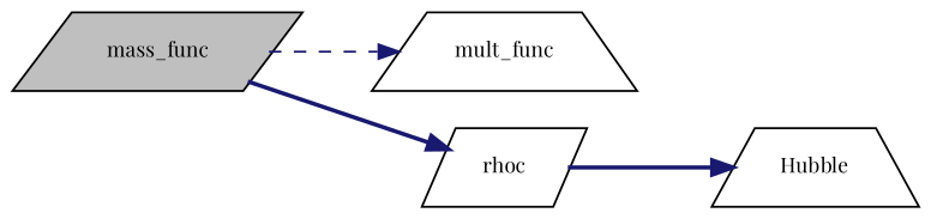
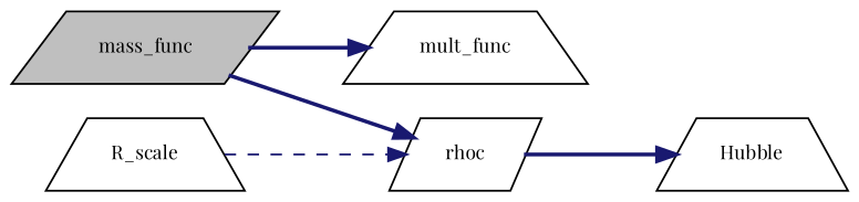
  digraph {
    fontname="Playfair Display"
    rankdir=LR
    node [color=black fillcolor=white fontname="Playfair Display" fontsize=10 shape=trapezium style=filled]
    edge [color=midnightblue fontname="Playfair Display" fontsize=10 labelfontname=Helvetica labelfontsize=10 style=dashed]
    n1 [fillcolor=grey75 fontcolor=black height=0.2 label=mass_func shape=parallelogram width=0.4]
    n2 [height=0.2 label=mult_func width=0.4]
    n3 [height=0.2 label=rhoc shape=parallelogram width=0.4]
+   n4 [height=0.2 label=R_scale width=0.4]
    n5 [height=0.2 label=Hubble width=0.4]
-   n1 -> n2
+   n1 -> n2 [style=bold]
    n1 -> n3 [style=bold]
    n3 -> n5 [style=bold]
+   n4 -> n3
  }
